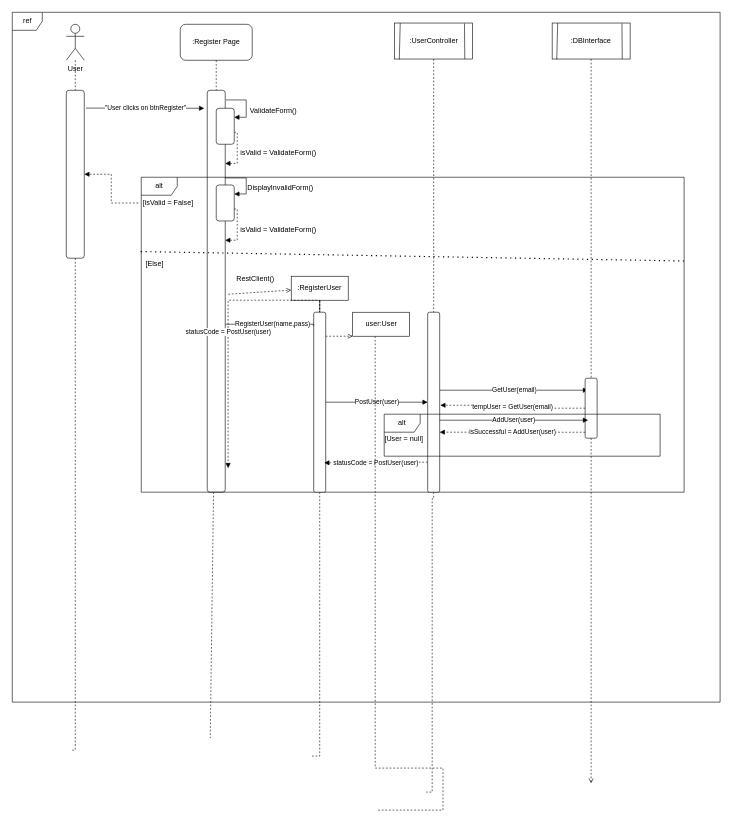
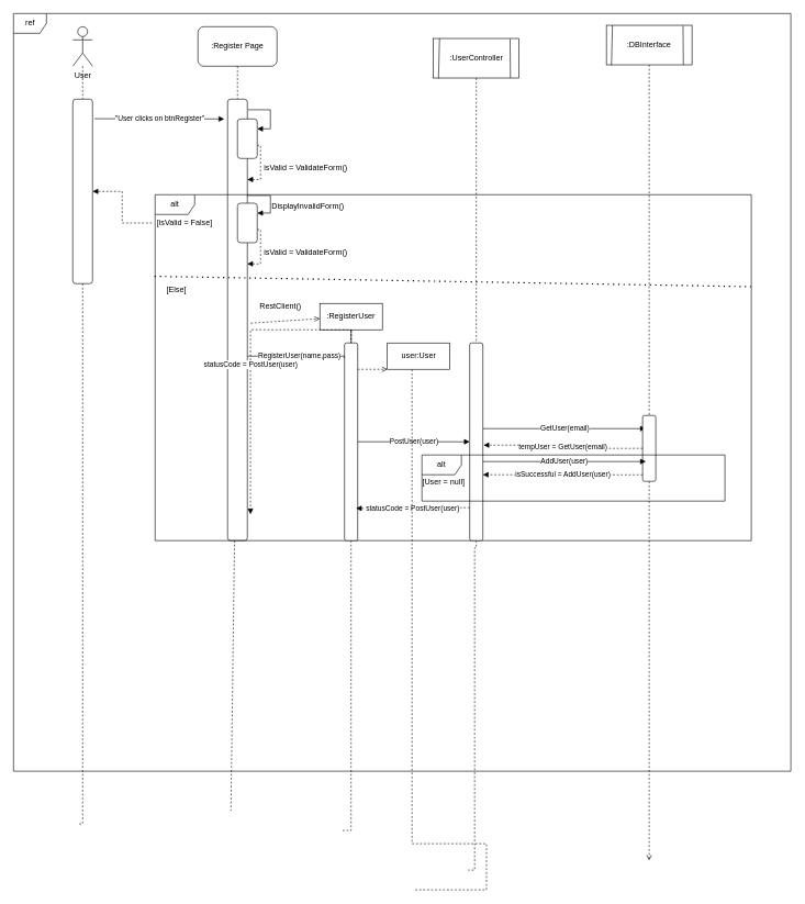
  <mxCell id="0" />
  <mxCell id="1" parent="0" />
  <mxCell id="2" value="ref" style="shape=umlFrame;tabPosition=left;html=1;boundedLbl=1;labelInHeader=1;width=50;height=30;" vertex="1" parent="1"><mxGeometry x="20" y="20" width="1180" height="1150" as="geometry" /></mxCell>
  <mxCell id="3" style="rounded=0;orthogonalLoop=1;jettySize=auto;html=1;dashed=1;endArrow=none;endFill=0;startArrow=none;" edge="1" parent="1" source="11"><mxGeometry relative="1" as="geometry"><mxPoint x="350" y="1230" as="targetPoint" /></mxGeometry></mxCell>
  <mxCell id="4" value=":Register Page" style="whiteSpace=wrap;html=1;rounded=1;" vertex="1" parent="1"><mxGeometry x="300" y="40" width="120" height="60" as="geometry" /></mxCell>
  <mxCell id="5" style="edgeStyle=orthogonalEdgeStyle;rounded=0;orthogonalLoop=1;jettySize=auto;html=1;endArrow=none;endFill=0;dashed=1;startArrow=none;" edge="1" parent="1" source="8"><mxGeometry relative="1" as="geometry"><mxPoint x="120" y="1250" as="targetPoint" /><Array as="points"><mxPoint x="125" y="1250" /></Array></mxGeometry></mxCell>
  <mxCell id="6" value="User" style="shape=umlActor;verticalLabelPosition=bottom;verticalAlign=top;html=1;outlineConnect=0;" vertex="1" parent="1"><mxGeometry x="110" y="40" width="30" height="60" as="geometry" /></mxCell>
  <mxCell id="7" value="" style="edgeStyle=orthogonalEdgeStyle;rounded=0;orthogonalLoop=1;jettySize=auto;html=1;endArrow=none;endFill=0;dashed=1;" edge="1" parent="1" source="6" target="8"><mxGeometry relative="1" as="geometry"><mxPoint x="125" y="550" as="targetPoint" /><mxPoint x="125" y="100" as="sourcePoint" /></mxGeometry></mxCell>
  <mxCell id="8" value="" style="rounded=1;whiteSpace=wrap;html=1;" vertex="1" parent="1"><mxGeometry x="110" y="150" width="30" height="280" as="geometry" /></mxCell>
  <mxCell id="9" value="" style="rounded=0;orthogonalLoop=1;jettySize=auto;html=1;dashed=1;endArrow=none;endFill=0;" edge="1" parent="1" source="4" target="11"><mxGeometry relative="1" as="geometry"><mxPoint x="310" y="550" as="targetPoint" /><mxPoint x="310" y="100" as="sourcePoint" /></mxGeometry></mxCell>
  <mxCell id="10" value="RegisterUser(name,pass)" style="edgeStyle=orthogonalEdgeStyle;rounded=0;orthogonalLoop=1;jettySize=auto;html=1;entryX=0.125;entryY=0.095;entryDx=0;entryDy=0;entryPerimeter=0;endArrow=block;endFill=1;" edge="1" parent="1" source="11" target="39"><mxGeometry relative="1" as="geometry"><Array as="points"><mxPoint x="420" y="540" /><mxPoint x="420" y="540" /></Array></mxGeometry></mxCell>
  <mxCell id="11" value="" style="rounded=1;whiteSpace=wrap;html=1;" vertex="1" parent="1"><mxGeometry x="345" y="150" width="30" height="670" as="geometry" /></mxCell>
  <mxCell id="12" value="&quot;User clicks on btnRegister&quot;" style="endArrow=block;html=1;rounded=0;exitX=1.093;exitY=0.106;exitDx=0;exitDy=0;exitPerimeter=0;endFill=1;" edge="1" parent="1" source="8"><mxGeometry width="50" height="50" relative="1" as="geometry"><mxPoint x="180" y="220" as="sourcePoint" /><mxPoint x="340" y="180" as="targetPoint" /></mxGeometry></mxCell>
  <mxCell id="13" style="edgeStyle=orthogonalEdgeStyle;rounded=0;orthogonalLoop=1;jettySize=auto;html=1;endArrow=block;endFill=1;dashed=1;" edge="1" parent="1" source="14"><mxGeometry relative="1" as="geometry"><mxPoint x="375" y="272" as="targetPoint" /><Array as="points"><mxPoint x="395" y="220" /><mxPoint x="395" y="272" /></Array></mxGeometry></mxCell>
  <mxCell id="14" value="" style="rounded=1;whiteSpace=wrap;html=1;" vertex="1" parent="1"><mxGeometry x="360" y="180" width="30" height="60" as="geometry" /></mxCell>
  <mxCell id="15" value="" style="endArrow=block;html=1;rounded=0;exitX=1.043;exitY=0.024;exitDx=0;exitDy=0;edgeStyle=orthogonalEdgeStyle;exitPerimeter=0;endFill=1;" edge="1" parent="1" source="11" target="14"><mxGeometry width="50" height="50" relative="1" as="geometry"><mxPoint x="430" y="230" as="sourcePoint" /><mxPoint x="480" y="180" as="targetPoint" /><Array as="points"><mxPoint x="410" y="166" /><mxPoint x="410" y="195" /></Array></mxGeometry></mxCell>
- <mxCell id="16" value="ValidateForm()" style="text;html=1;align=center;verticalAlign=middle;resizable=0;points=[];autosize=1;strokeColor=none;fillColor=none;" vertex="1" parent="1"><mxGeometry x="405" y="170" width="100" height="30" as="geometry" /></mxCell>
  <mxCell id="17" value="isValid = ValidateForm()&amp;nbsp;" style="text;html=1;align=center;verticalAlign=middle;resizable=0;points=[];autosize=1;strokeColor=none;fillColor=none;" vertex="1" parent="1"><mxGeometry x="390" y="240" width="150" height="30" as="geometry" /></mxCell>
  <mxCell id="18" value="alt" style="shape=umlFrame;whiteSpace=wrap;html=1;" vertex="1" parent="1"><mxGeometry x="235" y="295" width="905" height="525" as="geometry" /></mxCell>
  <mxCell id="19" value="" style="edgeStyle=orthogonalEdgeStyle;rounded=0;orthogonalLoop=1;jettySize=auto;html=1;dashed=1;endArrow=block;endFill=1;" edge="1" parent="1" source="20" target="8"><mxGeometry relative="1" as="geometry" /></mxCell>
  <mxCell id="20" value="[isValid = False]" style="text;html=1;strokeColor=none;fillColor=none;align=center;verticalAlign=middle;whiteSpace=wrap;rounded=0;" vertex="1" parent="1"><mxGeometry x="230" y="327.88" width="100" height="20" as="geometry" /></mxCell>
- <mxCell id="21" value="[Else]" style="text;html=1;strokeColor=none;fillColor=none;align=center;verticalAlign=middle;whiteSpace=wrap;rounded=0;" vertex="1" parent="1"><mxGeometry x="235" y="430" width="45" height="20" as="geometry" /></mxCell>
+ <mxCell id="21" value="[Else]" style="text;html=1;strokeColor=none;fillColor=none;align=center;verticalAlign=middle;whiteSpace=wrap;rounded=0;" vertex="1" parent="1"><mxGeometry x="245" y="430" width="45" height="20" as="geometry" /></mxCell>
  <mxCell id="22" style="edgeStyle=orthogonalEdgeStyle;rounded=0;orthogonalLoop=1;jettySize=auto;html=1;entryX=0.996;entryY=0.436;entryDx=0;entryDy=0;entryPerimeter=0;endArrow=block;endFill=1;dashed=1;" edge="1" parent="1" source="23"><mxGeometry relative="1" as="geometry"><mxPoint x="374.88" y="399.96" as="targetPoint" /><Array as="points"><mxPoint x="395" y="347.88" /><mxPoint x="395" y="399.88" /></Array></mxGeometry></mxCell>
  <mxCell id="23" value="" style="rounded=1;whiteSpace=wrap;html=1;" vertex="1" parent="1"><mxGeometry x="360" y="307.88" width="30" height="60" as="geometry" /></mxCell>
  <mxCell id="24" value="" style="endArrow=block;html=1;rounded=0;exitX=0.98;exitY=0.065;exitDx=0;exitDy=0;edgeStyle=orthogonalEdgeStyle;exitPerimeter=0;endFill=1;" edge="1" parent="1" target="23"><mxGeometry width="50" height="50" relative="1" as="geometry"><mxPoint x="374.4" y="296.08" as="sourcePoint" /><mxPoint x="480" y="307.88" as="targetPoint" /><Array as="points"><mxPoint x="410" y="322.88" /></Array></mxGeometry></mxCell>
  <mxCell id="25" value="&amp;nbsp; &amp;nbsp; &amp;nbsp; &amp;nbsp;DisplayInvalidForm()" style="text;html=1;align=center;verticalAlign=middle;resizable=0;points=[];autosize=1;strokeColor=none;fillColor=none;" vertex="1" parent="1"><mxGeometry x="375" y="297.88" width="160" height="30" as="geometry" /></mxCell>
  <mxCell id="26" value="isValid = ValidateForm()&amp;nbsp;" style="text;html=1;align=center;verticalAlign=middle;resizable=0;points=[];autosize=1;strokeColor=none;fillColor=none;" vertex="1" parent="1"><mxGeometry x="390" y="367.88" width="150" height="30" as="geometry" /></mxCell>
  <mxCell id="27" style="edgeStyle=orthogonalEdgeStyle;rounded=0;orthogonalLoop=1;jettySize=auto;html=1;dashed=1;endArrow=none;endFill=0;startArrow=none;" edge="1" parent="1" source="39"><mxGeometry relative="1" as="geometry"><mxPoint x="518" y="1260" as="targetPoint" /><Array as="points"><mxPoint x="532" y="1260" /></Array></mxGeometry></mxCell>
  <mxCell id="28" value=":RegisterUser" style="rounded=0;whiteSpace=wrap;html=1;" vertex="1" parent="1"><mxGeometry x="485" y="460" width="95" height="40" as="geometry" /></mxCell>
  <mxCell id="29" value="" style="endArrow=none;dashed=1;html=1;dashPattern=1 3;strokeWidth=2;rounded=0;exitX=-0.001;exitY=0.236;exitDx=0;exitDy=0;exitPerimeter=0;entryX=1.002;entryY=0.266;entryDx=0;entryDy=0;entryPerimeter=0;" edge="1" parent="1" source="18" target="18"><mxGeometry width="50" height="50" relative="1" as="geometry"><mxPoint x="330" y="510" as="sourcePoint" /><mxPoint x="380" y="460" as="targetPoint" /></mxGeometry></mxCell>
  <mxCell id="30" value="" style="endArrow=open;html=1;rounded=0;dashed=1;endFill=0;startArrow=none;" edge="1" parent="1" target="28"><mxGeometry x="-0.581" y="-30" width="50" height="50" relative="1" as="geometry"><mxPoint x="380" y="490" as="sourcePoint" /><mxPoint x="470" y="470" as="targetPoint" /><mxPoint as="offset" /></mxGeometry></mxCell>
  <mxCell id="31" style="edgeStyle=orthogonalEdgeStyle;rounded=0;orthogonalLoop=1;jettySize=auto;html=1;endArrow=none;endFill=0;dashed=1;startArrow=none;" edge="1" parent="1" source="43"><mxGeometry relative="1" as="geometry"><mxPoint x="710" y="1320" as="targetPoint" /><Array as="points"><mxPoint x="722" y="831" /><mxPoint x="720" y="831" /><mxPoint x="720" y="1320" /></Array></mxGeometry></mxCell>
- <mxCell id="32" value=":UserController" style="rounded=0;whiteSpace=wrap;html=1;" vertex="1" parent="1"><mxGeometry x="657.5" y="37.88" width="130" height="60" as="geometry" /></mxCell>
+ <mxCell id="32" value=":UserController" style="rounded=0;whiteSpace=wrap;html=1;" vertex="1" parent="1"><mxGeometry x="657.5" y="57.88" width="130" height="60" as="geometry" /></mxCell>
  <mxCell id="33" value="" style="endArrow=none;html=1;rounded=0;entryX=0.071;entryY=-0.001;entryDx=0;entryDy=0;entryPerimeter=0;exitX=0.059;exitY=1.012;exitDx=0;exitDy=0;exitPerimeter=0;" edge="1" parent="1" source="32" target="32"><mxGeometry width="50" height="50" relative="1" as="geometry"><mxPoint x="610" y="180" as="sourcePoint" /><mxPoint x="660" y="130" as="targetPoint" /></mxGeometry></mxCell>
  <mxCell id="34" value="" style="endArrow=none;html=1;rounded=0;entryX=0.895;entryY=0.013;entryDx=0;entryDy=0;entryPerimeter=0;exitX=0.899;exitY=1.002;exitDx=0;exitDy=0;exitPerimeter=0;" edge="1" parent="1" source="32" target="32"><mxGeometry width="50" height="50" relative="1" as="geometry"><mxPoint x="638.85" y="110.72" as="sourcePoint" /><mxPoint x="640.65" y="49.94" as="targetPoint" /></mxGeometry></mxCell>
  <mxCell id="35" value="RestClient()" style="text;html=1;align=center;verticalAlign=middle;resizable=0;points=[];autosize=1;strokeColor=none;fillColor=none;" vertex="1" parent="1"><mxGeometry x="380" y="450" width="90" height="30" as="geometry" /></mxCell>
  <mxCell id="36" value="" style="edgeStyle=orthogonalEdgeStyle;rounded=0;orthogonalLoop=1;jettySize=auto;html=1;dashed=1;endArrow=none;endFill=0;" edge="1" parent="1" source="28" target="39"><mxGeometry relative="1" as="geometry"><mxPoint x="517.5" y="921.28" as="targetPoint" /><mxPoint x="517.5" y="500" as="sourcePoint" /></mxGeometry></mxCell>
  <mxCell id="37" value="PostUser(user)" style="edgeStyle=orthogonalEdgeStyle;rounded=0;orthogonalLoop=1;jettySize=auto;html=1;endArrow=block;endFill=1;exitX=1;exitY=0.5;exitDx=0;exitDy=0;" edge="1" parent="1" source="39" target="43"><mxGeometry relative="1" as="geometry"><mxPoint x="470" y="625" as="sourcePoint" /><Array as="points" /></mxGeometry></mxCell>
  <mxCell id="38" style="edgeStyle=orthogonalEdgeStyle;rounded=0;orthogonalLoop=1;jettySize=auto;html=1;dashed=1;endArrow=open;endFill=0;" edge="1" parent="1" source="39" target="45"><mxGeometry relative="1" as="geometry"><Array as="points"><mxPoint x="560" y="560" /><mxPoint x="560" y="560" /></Array></mxGeometry></mxCell>
  <mxCell id="39" value="" style="rounded=1;whiteSpace=wrap;html=1;" vertex="1" parent="1"><mxGeometry x="522.5" y="520" width="20" height="300" as="geometry" /></mxCell>
  <mxCell id="40" value="" style="edgeStyle=orthogonalEdgeStyle;rounded=0;orthogonalLoop=1;jettySize=auto;html=1;endArrow=none;endFill=0;dashed=1;" edge="1" parent="1" source="32" target="43"><mxGeometry relative="1" as="geometry"><mxPoint x="715" y="830.64" as="targetPoint" /><mxPoint x="715" y="100" as="sourcePoint" /></mxGeometry></mxCell>
  <mxCell id="41" value="GetUser(email)" style="edgeStyle=orthogonalEdgeStyle;rounded=0;orthogonalLoop=1;jettySize=auto;html=1;endArrow=block;endFill=1;" edge="1" parent="1" source="43"><mxGeometry relative="1" as="geometry"><mxPoint x="980" y="650" as="targetPoint" /><Array as="points"><mxPoint x="975" y="650" /></Array></mxGeometry></mxCell>
  <mxCell id="42" value="statusCode = PostUser(user)" style="edgeStyle=orthogonalEdgeStyle;rounded=0;orthogonalLoop=1;jettySize=auto;html=1;dashed=1;endArrow=block;endFill=1;" edge="1" parent="1" source="43"><mxGeometry relative="1" as="geometry"><mxPoint x="540" y="771" as="targetPoint" /><Array as="points"><mxPoint x="626" y="770" /><mxPoint x="626" y="771" /></Array></mxGeometry></mxCell>
  <mxCell id="43" value="" style="rounded=1;whiteSpace=wrap;html=1;" vertex="1" parent="1"><mxGeometry x="712.5" y="520" width="20" height="300" as="geometry" /></mxCell>
  <mxCell id="44" style="edgeStyle=orthogonalEdgeStyle;rounded=0;orthogonalLoop=1;jettySize=auto;html=1;endArrow=none;endFill=0;dashed=1;" edge="1" parent="1" source="45"><mxGeometry relative="1" as="geometry"><mxPoint x="630" y="1350" as="targetPoint" /><Array as="points"><mxPoint x="625" y="1280" /><mxPoint x="738" y="1280" /></Array></mxGeometry></mxCell>
  <mxCell id="45" value="user:User" style="rounded=0;whiteSpace=wrap;html=1;" vertex="1" parent="1"><mxGeometry x="587.5" y="520" width="95" height="40" as="geometry" /></mxCell>
  <mxCell id="46" style="edgeStyle=orthogonalEdgeStyle;rounded=0;orthogonalLoop=1;jettySize=auto;html=1;dashed=1;endArrow=open;endFill=0;startArrow=none;" edge="1" parent="1" source="52"><mxGeometry relative="1" as="geometry"><mxPoint x="985" y="1305.333" as="targetPoint" /></mxGeometry></mxCell>
  <mxCell id="47" value=":DBInterface" style="rounded=0;whiteSpace=wrap;html=1;" vertex="1" parent="1"><mxGeometry x="920" y="37.88" width="130" height="60" as="geometry" /></mxCell>
  <mxCell id="48" value="" style="endArrow=none;html=1;rounded=0;entryX=0.071;entryY=-0.001;entryDx=0;entryDy=0;entryPerimeter=0;exitX=0.059;exitY=1.012;exitDx=0;exitDy=0;exitPerimeter=0;" edge="1" parent="1" source="47" target="47"><mxGeometry width="50" height="50" relative="1" as="geometry"><mxPoint x="850" y="222.18" as="sourcePoint" /><mxPoint x="900" y="172.18" as="targetPoint" /></mxGeometry></mxCell>
  <mxCell id="49" value="" style="endArrow=none;html=1;rounded=0;entryX=0.895;entryY=0.013;entryDx=0;entryDy=0;entryPerimeter=0;exitX=0.899;exitY=1.002;exitDx=0;exitDy=0;exitPerimeter=0;" edge="1" parent="1" source="47" target="47"><mxGeometry width="50" height="50" relative="1" as="geometry"><mxPoint x="878.85" y="152.9" as="sourcePoint" /><mxPoint x="880.65" y="92.12" as="targetPoint" /></mxGeometry></mxCell>
  <mxCell id="50" value="" style="edgeStyle=orthogonalEdgeStyle;rounded=0;orthogonalLoop=1;jettySize=auto;html=1;dashed=1;endArrow=none;endFill=0;" edge="1" parent="1" source="47" target="52"><mxGeometry relative="1" as="geometry"><mxPoint x="985" y="1305.333" as="targetPoint" /><mxPoint x="985" y="97.88" as="sourcePoint" /></mxGeometry></mxCell>
  <mxCell id="51" value="tempUser = GetUser(email)" style="edgeStyle=orthogonalEdgeStyle;rounded=0;orthogonalLoop=1;jettySize=auto;html=1;endArrow=block;endFill=1;dashed=1;entryX=1.05;entryY=0.517;entryDx=0;entryDy=0;entryPerimeter=0;" edge="1" parent="1" source="52" target="43"><mxGeometry relative="1" as="geometry"><Array as="points" /></mxGeometry></mxCell>
  <mxCell id="52" value="" style="rounded=1;whiteSpace=wrap;html=1;" vertex="1" parent="1"><mxGeometry x="975" y="630" width="20" height="100" as="geometry" /></mxCell>
  <mxCell id="53" value="alt" style="shape=umlFrame;whiteSpace=wrap;html=1;" vertex="1" parent="1"><mxGeometry x="640" y="690" width="460" height="70" as="geometry" /></mxCell>
  <mxCell id="54" value="AddUser(user)" style="edgeStyle=orthogonalEdgeStyle;rounded=0;orthogonalLoop=1;jettySize=auto;html=1;endArrow=block;endFill=1;" edge="1" parent="1"><mxGeometry relative="1" as="geometry"><mxPoint x="732.5" y="699.997" as="sourcePoint" /><mxPoint x="980" y="700" as="targetPoint" /><Array as="points"><mxPoint x="975" y="699.96" /></Array></mxGeometry></mxCell>
  <mxCell id="55" value="[User = null]" style="text;html=1;strokeColor=none;fillColor=none;align=center;verticalAlign=middle;whiteSpace=wrap;rounded=0;" vertex="1" parent="1"><mxGeometry x="638" y="720" width="70" height="22" as="geometry" /></mxCell>
  <mxCell id="56" value="isSuccessful = AddUser(user)" style="edgeStyle=orthogonalEdgeStyle;rounded=0;orthogonalLoop=1;jettySize=auto;html=1;entryX=1;entryY=0.75;entryDx=0;entryDy=0;endArrow=block;endFill=1;dashed=1;" edge="1" parent="1"><mxGeometry relative="1" as="geometry"><mxPoint x="975" y="720.09" as="sourcePoint" /><mxPoint x="732.5" y="720" as="targetPoint" /><Array as="points"><mxPoint x="910" y="720.09" /><mxPoint x="910" y="720.09" /></Array></mxGeometry></mxCell>
  <mxCell id="57" value="statusCode = PostUser(user)" style="edgeStyle=orthogonalEdgeStyle;rounded=0;orthogonalLoop=1;jettySize=auto;html=1;dashed=1;endArrow=block;endFill=1;entryX=0.16;entryY=0.924;entryDx=0;entryDy=0;entryPerimeter=0;" edge="1" parent="1" source="39" target="18"><mxGeometry relative="1" as="geometry"><mxPoint x="722.5" y="780" as="sourcePoint" /><mxPoint x="550" y="781" as="targetPoint" /><Array as="points" /></mxGeometry></mxCell>
